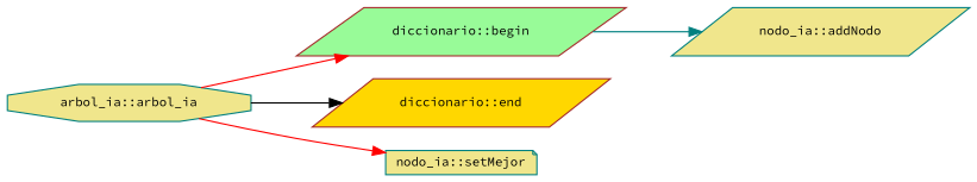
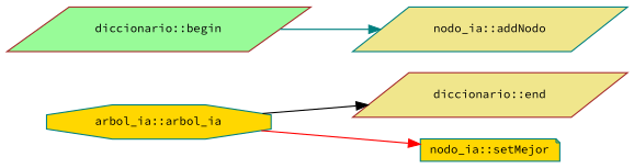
  digraph {
    fontname="Source Code Pro"
    rankdir=LR
    node [color=teal fillcolor=gold fontname="Source Code Pro" fontsize=10 shape=parallelogram style=filled]
    edge [color=red fontname="Source Code Pro" fontsize=10 labelfontname=Helvetica labelfontsize=10 style=solid]
-   n1 [fillcolor=khaki fontcolor=black height=0.2 label="arbol_ia::arbol_ia" shape=octagon width=0.4]
+   n1 [fontcolor=black height=0.2 label="arbol_ia::arbol_ia" shape=octagon width=0.4]
    n2 [color=brown fillcolor=palegreen height=0.2 label="diccionario::begin" width=0.4]
-   n3 [color=brown height=0.2 label="diccionario::end" width=0.4]
-   n4 [fillcolor=khaki height=0.2 label="nodo_ia::setMejor" shape=note width=0.4]
+   n3 [color=brown fillcolor=khaki height=0.2 label="diccionario::end" width=0.4]
+   n4 [height=0.2 label="nodo_ia::setMejor" shape=note width=0.4]
    n5 [fillcolor=khaki height=0.2 label="nodo_ia::addNodo" width=0.4]
-   n1 -> n2
    n1 -> n3 [color=black]
    n1 -> n4
    n2 -> n5 [color=teal]
  }
